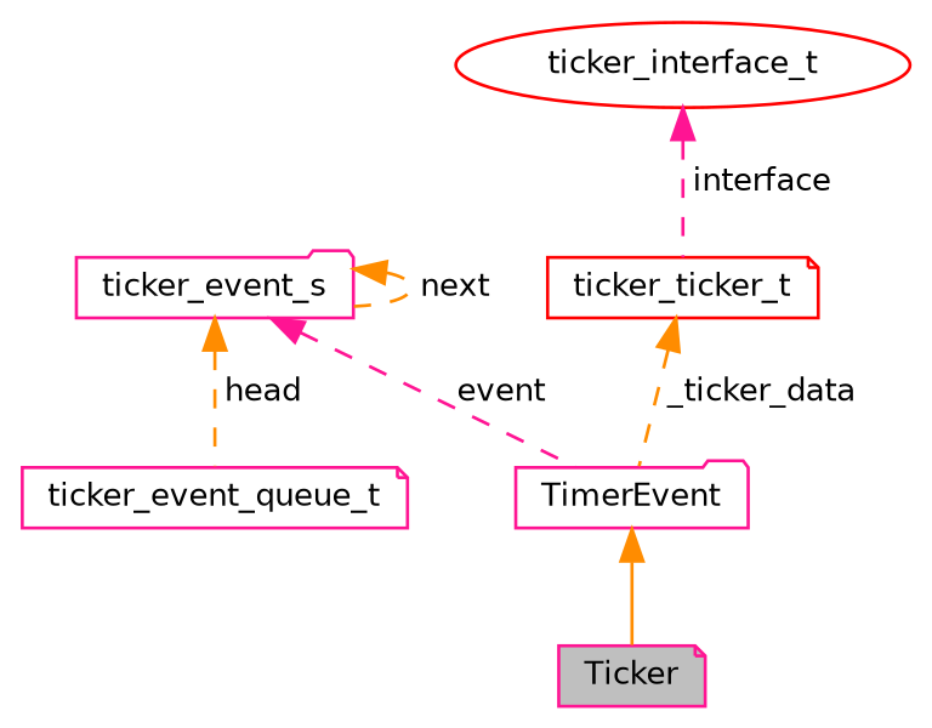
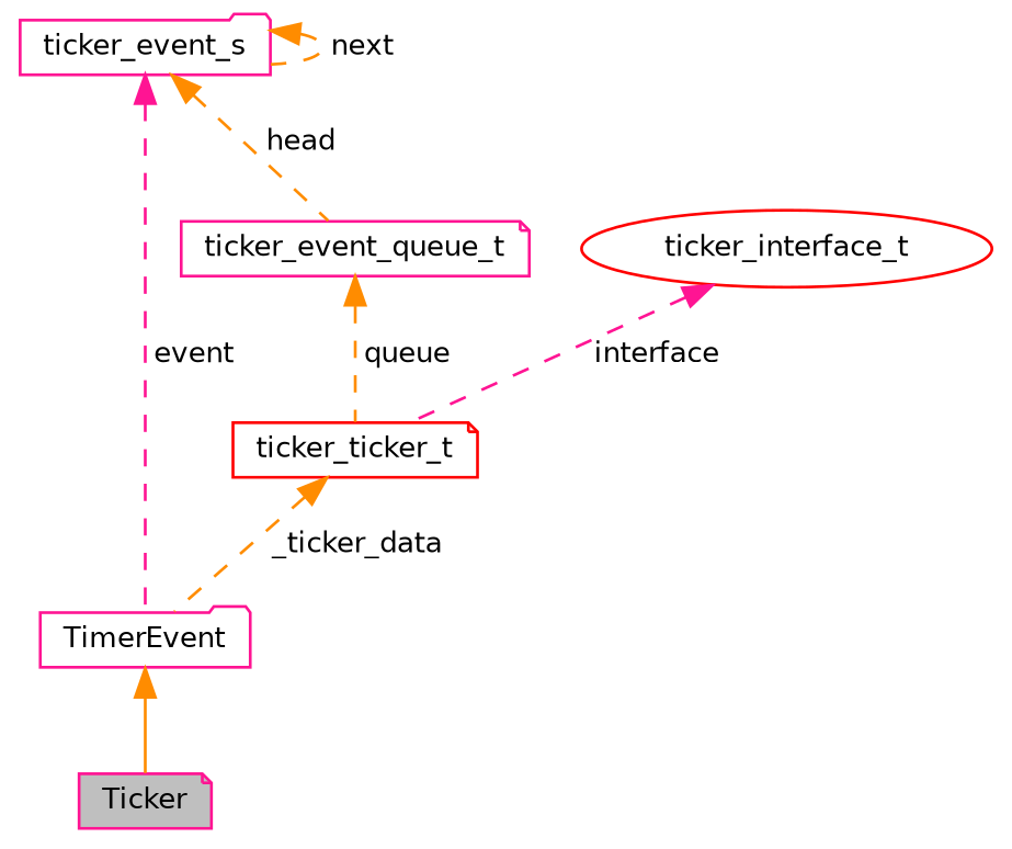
  digraph {
    node [color=deeppink fillcolor=white fontname=Helvetica fontsize=10 shape=note style=filled]
    edge [color=darkorange dir=back fontname=Helvetica fontsize=10 labelfontname=Helvetica labelfontsize=10 style=dashed]
    n1 [fillcolor=grey75 fontcolor=black height=0.2 label=Ticker width=0.4]
    n2 [height=0.2 label=TimerEvent shape=folder width=0.4]
    n3 [height=0.2 label=ticker_event_s shape=folder width=0.4]
    n4 [height=0.2 label=ticker_event_queue_t width=0.4]
    n5 [color=red height=0.2 label=ticker_ticker_t width=0.4]
    n6 [color=red height=0.2 label=ticker_interface_t shape=ellipse width=0.4]
    n2 -> n1 [style=solid]
    n3 -> n2 [color=deeppink label=" event"]
    n3 -> n3 [label=" next"]
    n3 -> n4 [label=" head"]
+   n4 -> n5 [label=" queue"]
    n5 -> n2 [label=" _ticker_data"]
    n6 -> n5 [color=deeppink label=" interface"]
  }
